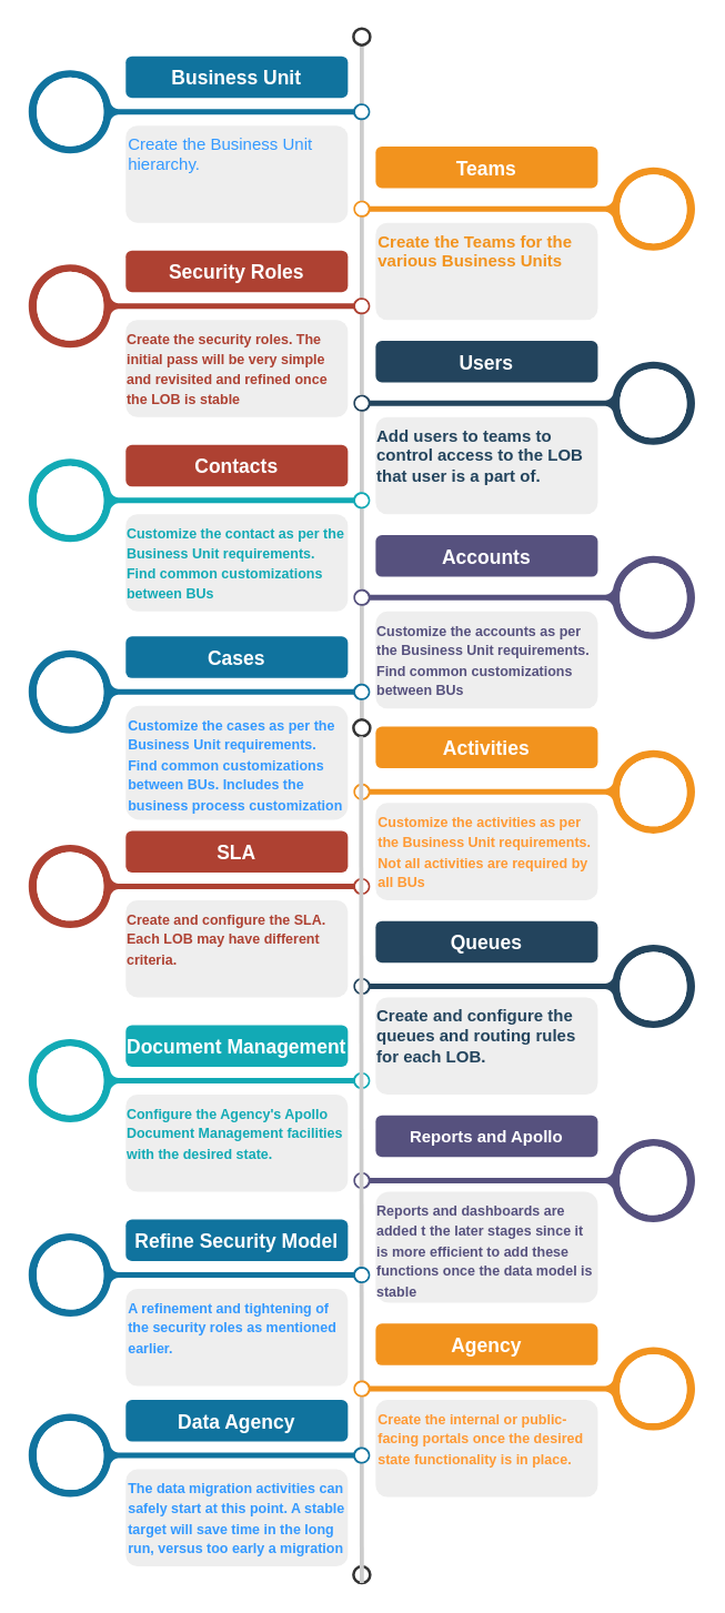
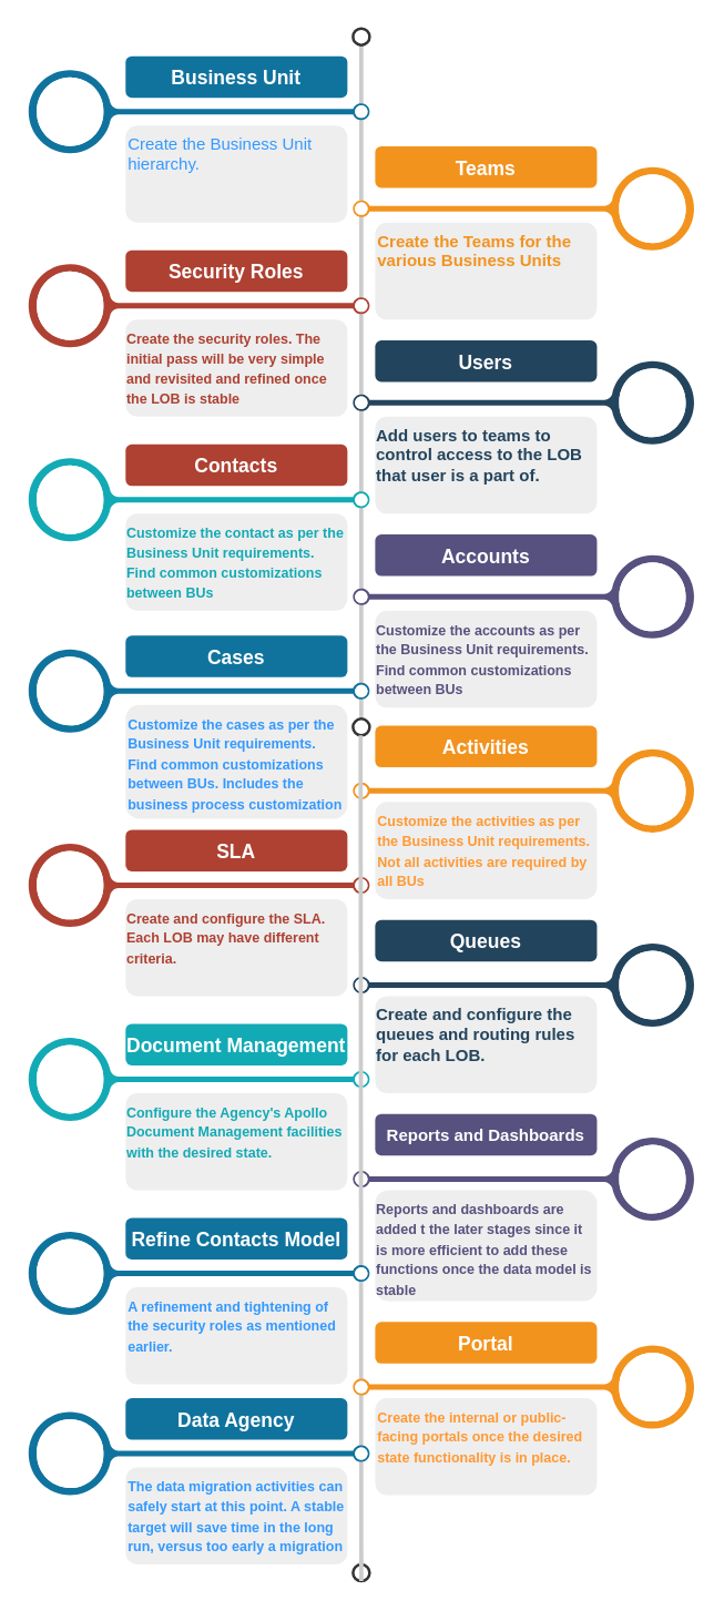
  <mxCell id="0" />
  <mxCell id="1" parent="0" />
  <mxCell id="2" value="" style="endArrow=none;html=1;strokeWidth=3;strokeColor=#CCCCCC;labelBackgroundColor=none;fontSize=16" edge="1" source="3" target="4" parent="1"><mxGeometry relative="1" as="geometry" /></mxCell>
  <mxCell id="3" value="" style="ellipse;whiteSpace=wrap;html=1;aspect=fixed;shadow=0;fillColor=none;strokeColor=#333333;fontSize=16;align=center;strokeWidth=2;" vertex="1" parent="1"><mxGeometry x="254" y="20" width="12" height="12" as="geometry" /></mxCell>
  <mxCell id="4" value="" style="ellipse;whiteSpace=wrap;html=1;aspect=fixed;shadow=0;fillColor=none;strokeColor=#333333;fontSize=16;align=center;strokeWidth=2;" vertex="1" parent="1"><mxGeometry x="254" y="518" width="12" height="12" as="geometry" /></mxCell>
  <mxCell id="5" value="" style="verticalLabelPosition=middle;verticalAlign=middle;html=1;shape=mxgraph.infographic.circularCallout2;dy=15;strokeColor=#10739E;labelPosition=center;align=center;fontColor=#10739E;fontStyle=1;fontSize=24;shadow=0;direction=north;" vertex="1" parent="1"><mxGeometry x="20" y="50" width="246" height="60" as="geometry" /></mxCell>
  <mxCell id="6" value="" style="verticalLabelPosition=middle;verticalAlign=middle;html=1;shape=mxgraph.infographic.circularCallout2;dy=15;strokeColor=#F2931E;labelPosition=center;align=center;fontColor=#F2931E;fontStyle=1;fontSize=24;shadow=0;direction=north;flipH=1;" vertex="1" parent="1"><mxGeometry x="254" y="120" width="246" height="60" as="geometry" /></mxCell>
  <mxCell id="7" value="" style="verticalLabelPosition=middle;verticalAlign=middle;html=1;shape=mxgraph.infographic.circularCallout2;dy=15;strokeColor=#AE4132;labelPosition=center;align=center;fontColor=#10739E;fontStyle=1;fontSize=24;shadow=0;direction=north;" vertex="1" parent="1"><mxGeometry x="20" y="190" width="246" height="60" as="geometry" /></mxCell>
  <mxCell id="8" value="" style="verticalLabelPosition=middle;verticalAlign=middle;html=1;shape=mxgraph.infographic.circularCallout2;dy=15;strokeColor=#23445D;labelPosition=center;align=center;fontColor=#10739E;fontStyle=1;fontSize=24;shadow=0;direction=north;flipH=1;" vertex="1" parent="1"><mxGeometry x="254" y="260" width="246" height="60" as="geometry" /></mxCell>
  <mxCell id="9" value="" style="verticalLabelPosition=middle;verticalAlign=middle;html=1;shape=mxgraph.infographic.circularCallout2;dy=15;strokeColor=#12AAB5;labelPosition=center;align=center;fontColor=#10739E;fontStyle=1;fontSize=24;shadow=0;direction=north;" vertex="1" parent="1"><mxGeometry x="20" y="330" width="246" height="60" as="geometry" /></mxCell>
  <mxCell id="10" value="" style="verticalLabelPosition=middle;verticalAlign=middle;html=1;shape=mxgraph.infographic.circularCallout2;dy=15;strokeColor=#56517E;labelPosition=center;align=center;fontColor=#10739E;fontStyle=1;fontSize=24;shadow=0;direction=north;flipH=1;" vertex="1" parent="1"><mxGeometry x="254" y="400" width="246" height="60" as="geometry" /></mxCell>
  <mxCell id="11" value="Business Unit" style="fillColor=#10739E;strokecolor=none;rounded=1;fontColor=#FFFFFF;strokeColor=none;fontStyle=1;fontSize=14;" vertex="1" parent="1"><mxGeometry x="90" y="40" width="160" height="30" as="geometry" /></mxCell>
  <mxCell id="12" value="Teams" style="fillColor=#F2931E;strokecolor=none;rounded=1;fontColor=#FFFFFF;strokeColor=none;fontStyle=1;fontSize=14;" vertex="1" parent="1"><mxGeometry x="270" y="105" width="160" height="30" as="geometry" /></mxCell>
  <mxCell id="13" value="Security Roles" style="fillColor=#AE4132;strokecolor=none;rounded=1;fontColor=#FFFFFF;strokeColor=none;fontStyle=1;fontSize=14;" vertex="1" parent="1"><mxGeometry x="90" y="180" width="160" height="30" as="geometry" /></mxCell>
  <mxCell id="14" value="Users" style="fillColor=#23445D;strokecolor=none;rounded=1;fontColor=#FFFFFF;strokeColor=none;fontStyle=1;fontSize=14;" vertex="1" parent="1"><mxGeometry x="270" y="245" width="160" height="30" as="geometry" /></mxCell>
  <mxCell id="15" value="Contacts" style="fillColor=#ae4132;strokecolor=none;rounded=1;fontColor=#FFFFFF;strokeColor=none;fontStyle=1;fontSize=14;" vertex="1" parent="1"><mxGeometry x="90" y="320" width="160" height="30" as="geometry" /></mxCell>
  <mxCell id="16" value="Accounts" style="fillColor=#56517E;strokecolor=none;rounded=1;fontColor=#FFFFFF;strokeColor=none;fontStyle=1;fontSize=14;" vertex="1" parent="1"><mxGeometry x="270" y="385" width="160" height="30" as="geometry" /></mxCell>
  <mxCell id="17" value="&lt;font color=&quot;#3399ff&quot;&gt;Create the Business Unit hierarchy.&lt;/font&gt;" style="rounded=1;strokeColor=none;fillColor=#EEEEEE;align=left;arcSize=12;verticalAlign=top;whiteSpace=wrap;html=1;fontSize=12;" vertex="1" parent="1"><mxGeometry x="90" y="90" width="160" height="70" as="geometry" /></mxCell>
  <mxCell id="18" value="&lt;font color=&quot;#f2931e&quot;&gt;&lt;b&gt;Create the Teams for the various Business Units&lt;/b&gt;&lt;/font&gt;" style="rounded=1;strokeColor=none;fillColor=#EEEEEE;align=left;arcSize=12;verticalAlign=top;whiteSpace=wrap;html=1;fontSize=12;" vertex="1" parent="1"><mxGeometry x="270" y="160" width="160" height="70" as="geometry" /></mxCell>
  <mxCell id="19" value="&lt;div style=&quot;text-align: left&quot;&gt;&lt;b style=&quot;color: rgb(174 , 65 , 50)&quot;&gt;&lt;font style=&quot;font-size: 10px&quot;&gt;Create the security roles. The initial pass will be very simple and revisited and refined once the LOB is stable&lt;/font&gt;&lt;/b&gt;&lt;/div&gt;" style="rounded=1;strokeColor=none;fillColor=#EEEEEE;align=center;arcSize=12;verticalAlign=top;whiteSpace=wrap;html=1;fontSize=12;" vertex="1" parent="1"><mxGeometry x="90" y="230" width="160" height="70" as="geometry" /></mxCell>
  <mxCell id="20" value="&lt;div style=&quot;text-align: left&quot;&gt;&lt;b style=&quot;color: rgb(35 , 68 , 93)&quot;&gt;Add users to teams to control access to the LOB that user is a part of.&lt;/b&gt;&lt;/div&gt;" style="rounded=1;strokeColor=none;fillColor=#EEEEEE;align=center;arcSize=12;verticalAlign=top;whiteSpace=wrap;html=1;fontSize=12;" vertex="1" parent="1"><mxGeometry x="270" y="300" width="160" height="70" as="geometry" /></mxCell>
  <mxCell id="21" value="&lt;div style=&quot;text-align: left&quot;&gt;&lt;b style=&quot;color: rgb(18 , 170 , 181)&quot;&gt;&lt;font style=&quot;font-size: 10px&quot;&gt;Customize the contact as per the Business Unit requirements. Find common customizations between BUs&lt;/font&gt;&lt;/b&gt;&lt;/div&gt;" style="rounded=1;strokeColor=none;fillColor=#EEEEEE;align=center;arcSize=12;verticalAlign=top;whiteSpace=wrap;html=1;fontSize=12;" vertex="1" parent="1"><mxGeometry x="90" y="370" width="160" height="70" as="geometry" /></mxCell>
  <mxCell id="22" value="&lt;div style=&quot;text-align: left&quot;&gt;&lt;b style=&quot;color: rgb(86 , 81 , 126) ; font-size: x-small&quot;&gt;Customize the accounts as per the Business Unit requirements. Find common customizations between BUs&lt;/b&gt;&lt;/div&gt;" style="rounded=1;strokeColor=none;fillColor=#EEEEEE;align=center;arcSize=12;verticalAlign=top;whiteSpace=wrap;html=1;fontSize=12;" vertex="1" parent="1"><mxGeometry x="270" y="440" width="160" height="70" as="geometry" /></mxCell>
  <mxCell id="23" value="" style="ellipse;whiteSpace=wrap;html=1;aspect=fixed;shadow=0;fillColor=none;strokeColor=#333333;fontSize=16;align=center;strokeWidth=2;" vertex="1" parent="1"><mxGeometry x="254" y="1128" width="12" height="12" as="geometry" /></mxCell>
  <mxCell id="24" value="" style="verticalLabelPosition=middle;verticalAlign=middle;html=1;shape=mxgraph.infographic.circularCallout2;dy=15;strokeColor=#10739E;labelPosition=center;align=center;fontColor=#10739E;fontStyle=1;fontSize=24;shadow=0;direction=north;" vertex="1" parent="1"><mxGeometry x="20" y="468" width="246" height="60" as="geometry" /></mxCell>
  <mxCell id="25" value="" style="verticalLabelPosition=middle;verticalAlign=middle;html=1;shape=mxgraph.infographic.circularCallout2;dy=15;strokeColor=#F2931E;labelPosition=center;align=center;fontColor=#F2931E;fontStyle=1;fontSize=24;shadow=0;direction=north;flipH=1;" vertex="1" parent="1"><mxGeometry x="254" y="540" width="246" height="60" as="geometry" /></mxCell>
  <mxCell id="26" value="" style="verticalLabelPosition=middle;verticalAlign=middle;html=1;shape=mxgraph.infographic.circularCallout2;dy=15;strokeColor=#AE4132;labelPosition=center;align=center;fontColor=#10739E;fontStyle=1;fontSize=24;shadow=0;direction=north;" vertex="1" parent="1"><mxGeometry x="20" y="608" width="246" height="60" as="geometry" /></mxCell>
  <mxCell id="27" value="" style="verticalLabelPosition=middle;verticalAlign=middle;html=1;shape=mxgraph.infographic.circularCallout2;dy=15;strokeColor=#23445D;labelPosition=center;align=center;fontColor=#10739E;fontStyle=1;fontSize=24;shadow=0;direction=north;flipH=1;" vertex="1" parent="1"><mxGeometry x="254" y="680" width="246" height="60" as="geometry" /></mxCell>
  <mxCell id="28" value="" style="verticalLabelPosition=middle;verticalAlign=middle;html=1;shape=mxgraph.infographic.circularCallout2;dy=15;strokeColor=#12AAB5;labelPosition=center;align=center;fontColor=#10739E;fontStyle=1;fontSize=24;shadow=0;direction=north;" vertex="1" parent="1"><mxGeometry x="20" y="748" width="246" height="60" as="geometry" /></mxCell>
  <mxCell id="29" value="" style="verticalLabelPosition=middle;verticalAlign=middle;html=1;shape=mxgraph.infographic.circularCallout2;dy=15;strokeColor=#56517E;labelPosition=center;align=center;fontColor=#10739E;fontStyle=1;fontSize=24;shadow=0;direction=north;flipH=1;" vertex="1" parent="1"><mxGeometry x="254" y="820" width="246" height="60" as="geometry" /></mxCell>
  <mxCell id="30" value="Cases" style="fillColor=#10739E;strokecolor=none;rounded=1;fontColor=#FFFFFF;strokeColor=none;fontStyle=1;fontSize=14;" vertex="1" parent="1"><mxGeometry x="90" y="458" width="160" height="30" as="geometry" /></mxCell>
  <mxCell id="31" value="Activities" style="fillColor=#F2931E;strokecolor=none;rounded=1;fontColor=#FFFFFF;strokeColor=none;fontStyle=1;fontSize=14;" vertex="1" parent="1"><mxGeometry x="270" y="523" width="160" height="30" as="geometry" /></mxCell>
  <mxCell id="32" value="SLA" style="fillColor=#AE4132;strokecolor=none;rounded=1;fontColor=#FFFFFF;strokeColor=none;fontStyle=1;fontSize=14;" vertex="1" parent="1"><mxGeometry x="90" y="598" width="160" height="30" as="geometry" /></mxCell>
  <mxCell id="33" value="Queues" style="fillColor=#23445D;strokecolor=none;rounded=1;fontColor=#FFFFFF;strokeColor=none;fontStyle=1;fontSize=14;" vertex="1" parent="1"><mxGeometry x="270" y="663" width="160" height="30" as="geometry" /></mxCell>
  <mxCell id="34" value="Document Management" style="fillColor=#12AAB5;strokecolor=none;rounded=1;fontColor=#FFFFFF;strokeColor=none;fontStyle=1;fontSize=14;" vertex="1" parent="1"><mxGeometry x="90" y="738" width="160" height="30" as="geometry" /></mxCell>
- <mxCell id="35" value="Reports and Apollo" style="fillColor=#56517E;strokecolor=none;rounded=1;fontColor=#FFFFFF;strokeColor=none;fontStyle=1;fontSize=12;" vertex="1" parent="1"><mxGeometry x="270" y="803" width="160" height="30" as="geometry" /></mxCell>
+ <mxCell id="35" value="Reports and Dashboards" style="fillColor=#56517E;strokecolor=none;rounded=1;fontColor=#FFFFFF;strokeColor=none;fontStyle=1;fontSize=12;" vertex="1" parent="1"><mxGeometry x="270" y="803" width="160" height="30" as="geometry" /></mxCell>
  <mxCell id="36" value="&lt;b style=&quot;font-size: x-small&quot;&gt;&lt;font color=&quot;#3399ff&quot;&gt;Customize the cases as per the Business Unit requirements. Find common customizations between BUs. Includes the business process customization&lt;/font&gt;&lt;/b&gt;" style="rounded=1;strokeColor=none;fillColor=#EEEEEE;align=left;arcSize=12;verticalAlign=top;whiteSpace=wrap;html=1;fontSize=12;" vertex="1" parent="1"><mxGeometry x="90" y="508" width="160" height="82" as="geometry" /></mxCell>
  <mxCell id="37" value="&lt;b style=&quot;font-size: x-small&quot;&gt;&lt;font color=&quot;#ff9933&quot;&gt;Customize the activities as per the Business Unit requirements. Not all activities are required by all BUs&lt;/font&gt;&lt;/b&gt;" style="rounded=1;strokeColor=none;fillColor=#EEEEEE;align=left;arcSize=12;verticalAlign=top;whiteSpace=wrap;html=1;fontSize=12;" vertex="1" parent="1"><mxGeometry x="270" y="578" width="160" height="70" as="geometry" /></mxCell>
  <mxCell id="38" value="&lt;div style=&quot;text-align: left&quot;&gt;&lt;b style=&quot;color: rgb(174 , 65 , 50)&quot;&gt;&lt;font style=&quot;font-size: 10px&quot;&gt;Create and configure the SLA. Each LOB may have different criteria.&lt;/font&gt;&lt;/b&gt;&lt;/div&gt;" style="rounded=1;strokeColor=none;fillColor=#EEEEEE;align=center;arcSize=12;verticalAlign=top;whiteSpace=wrap;html=1;fontSize=12;" vertex="1" parent="1"><mxGeometry x="90" y="648" width="160" height="70" as="geometry" /></mxCell>
  <mxCell id="39" value="&lt;div style=&quot;text-align: left&quot;&gt;&lt;b style=&quot;color: rgb(35 , 68 , 93)&quot;&gt;Create and configure the queues and routing rules for each LOB.&lt;/b&gt;&lt;/div&gt;" style="rounded=1;strokeColor=none;fillColor=#EEEEEE;align=center;arcSize=12;verticalAlign=top;whiteSpace=wrap;html=1;fontSize=12;" vertex="1" parent="1"><mxGeometry x="270" y="718" width="160" height="70" as="geometry" /></mxCell>
  <mxCell id="40" value="&lt;div style=&quot;text-align: left&quot;&gt;&lt;b style=&quot;color: rgb(18 , 170 , 181)&quot;&gt;&lt;font style=&quot;font-size: 10px&quot;&gt;Configure the Agency's Apollo Document Management facilities with the desired state.&lt;/font&gt;&lt;/b&gt;&lt;/div&gt;" style="rounded=1;strokeColor=none;fillColor=#EEEEEE;align=center;arcSize=12;verticalAlign=top;whiteSpace=wrap;html=1;fontSize=12;" vertex="1" parent="1"><mxGeometry x="90" y="788" width="160" height="70" as="geometry" /></mxCell>
  <mxCell id="41" value="&lt;div style=&quot;text-align: left&quot;&gt;&lt;b style=&quot;color: rgb(86 , 81 , 126) ; font-size: x-small&quot;&gt;Reports and dashboards are added t the later stages since it is more efficient to add these functions once the data model is stable&lt;/b&gt;&lt;/div&gt;" style="rounded=1;strokeColor=none;fillColor=#EEEEEE;align=center;arcSize=12;verticalAlign=top;whiteSpace=wrap;html=1;fontSize=12;" vertex="1" parent="1"><mxGeometry x="270" y="858" width="160" height="80" as="geometry" /></mxCell>
  <mxCell id="42" value="" style="endArrow=none;html=1;strokeWidth=3;strokeColor=#CCCCCC;labelBackgroundColor=none;fontSize=16" edge="1" parent="1"><mxGeometry relative="1" as="geometry"><mxPoint x="259.5" y="530" as="sourcePoint" /><mxPoint x="260" y="1140" as="targetPoint" /></mxGeometry></mxCell>
  <mxCell id="43" value="" style="verticalLabelPosition=middle;verticalAlign=middle;html=1;shape=mxgraph.infographic.circularCallout2;dy=15;strokeColor=#10739E;labelPosition=center;align=center;fontColor=#10739E;fontStyle=1;fontSize=24;shadow=0;direction=north;" vertex="1" parent="1"><mxGeometry x="20" y="888" width="246" height="60" as="geometry" /></mxCell>
- <mxCell id="44" value="Refine Security Model" style="fillColor=#10739E;strokecolor=none;rounded=1;fontColor=#FFFFFF;strokeColor=none;fontStyle=1;fontSize=14;" vertex="1" parent="1"><mxGeometry x="90" y="878" width="160" height="30" as="geometry" /></mxCell>
+ <mxCell id="44" value="Refine Contacts Model" style="fillColor=#10739E;strokecolor=none;rounded=1;fontColor=#FFFFFF;strokeColor=none;fontStyle=1;fontSize=14;" vertex="1" parent="1"><mxGeometry x="90" y="878" width="160" height="30" as="geometry" /></mxCell>
  <mxCell id="45" value="&lt;font color=&quot;#3399ff&quot; size=&quot;1&quot;&gt;&lt;b&gt;A refinement and tightening of the security roles as mentioned earlier.&lt;/b&gt;&lt;/font&gt;" style="rounded=1;strokeColor=none;fillColor=#EEEEEE;align=left;arcSize=12;verticalAlign=top;whiteSpace=wrap;html=1;fontSize=12;" vertex="1" parent="1"><mxGeometry x="90" y="928" width="160" height="70" as="geometry" /></mxCell>
  <mxCell id="46" value="" style="verticalLabelPosition=middle;verticalAlign=middle;html=1;shape=mxgraph.infographic.circularCallout2;dy=15;strokeColor=#F2931E;labelPosition=center;align=center;fontColor=#F2931E;fontStyle=1;fontSize=24;shadow=0;direction=north;flipH=1;" vertex="1" parent="1"><mxGeometry x="254" y="970" width="246" height="60" as="geometry" /></mxCell>
- <mxCell id="47" value="Agency" style="fillColor=#F2931E;strokecolor=none;rounded=1;fontColor=#FFFFFF;strokeColor=none;fontStyle=1;fontSize=14;" vertex="1" parent="1"><mxGeometry x="270" y="953" width="160" height="30" as="geometry" /></mxCell>
+ <mxCell id="47" value="Portal" style="fillColor=#F2931E;strokecolor=none;rounded=1;fontColor=#FFFFFF;strokeColor=none;fontStyle=1;fontSize=14;" vertex="1" parent="1"><mxGeometry x="270" y="953" width="160" height="30" as="geometry" /></mxCell>
  <mxCell id="48" value="&lt;b style=&quot;font-size: x-small&quot;&gt;&lt;font color=&quot;#ff9933&quot;&gt;Create the internal or public-facing portals once the desired state functionality is in place.&lt;/font&gt;&lt;/b&gt;" style="rounded=1;strokeColor=none;fillColor=#EEEEEE;align=left;arcSize=12;verticalAlign=top;whiteSpace=wrap;html=1;fontSize=12;" vertex="1" parent="1"><mxGeometry x="270" y="1008" width="160" height="70" as="geometry" /></mxCell>
  <mxCell id="49" value="" style="verticalLabelPosition=middle;verticalAlign=middle;html=1;shape=mxgraph.infographic.circularCallout2;dy=15;strokeColor=#10739E;labelPosition=center;align=center;fontColor=#10739E;fontStyle=1;fontSize=24;shadow=0;direction=north;" vertex="1" parent="1"><mxGeometry x="20" y="1018" width="246" height="60" as="geometry" /></mxCell>
  <mxCell id="50" value="Data Agency" style="fillColor=#10739E;strokecolor=none;rounded=1;fontColor=#FFFFFF;strokeColor=none;fontStyle=1;fontSize=14;" vertex="1" parent="1"><mxGeometry x="90" y="1008" width="160" height="30" as="geometry" /></mxCell>
  <mxCell id="51" value="&lt;font color=&quot;#3399ff&quot; size=&quot;1&quot;&gt;&lt;b&gt;The data migration activities can safely start at this point. A stable target will save time in the long run, versus too early a migration&lt;/b&gt;&lt;/font&gt;" style="rounded=1;strokeColor=none;fillColor=#EEEEEE;align=left;arcSize=12;verticalAlign=top;whiteSpace=wrap;html=1;fontSize=12;" vertex="1" parent="1"><mxGeometry x="90" y="1058" width="160" height="70" as="geometry" /></mxCell>
